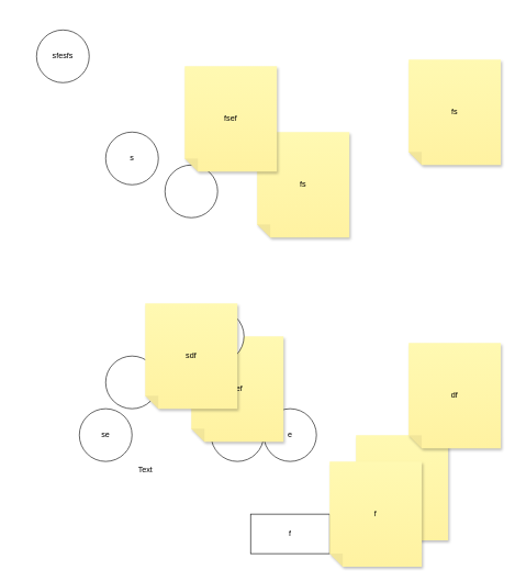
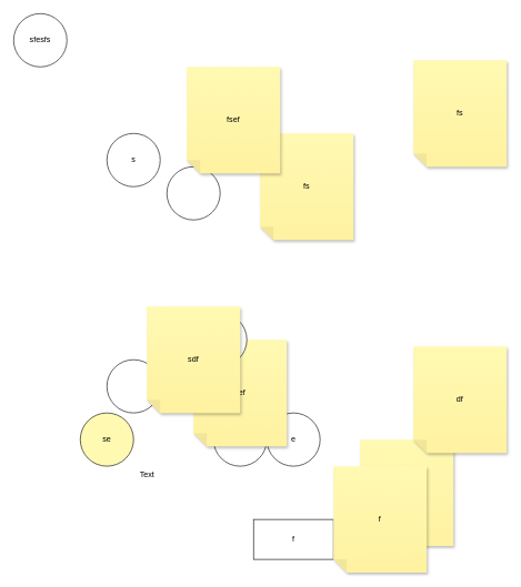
  <mxCell id="0" />
  <mxCell id="1" parent="0" />
  <mxCell id="2" value="Text" style="text;html=1;align=center;verticalAlign=middle;resizable=0;points=[];autosize=1;strokeColor=none;fillColor=none;" vertex="1" parent="1"><mxGeometry x="195" y="698" width="50" height="30" as="geometry" /></mxCell>
  <mxCell id="3" value="e" style="ellipse;whiteSpace=wrap;html=1;" vertex="1" parent="1"><mxGeometry x="400" y="620" width="80" height="80" as="geometry" /></mxCell>
  <mxCell id="4" value="e" style="ellipse;whiteSpace=wrap;html=1;" vertex="1" parent="1"><mxGeometry x="320" y="620" width="80" height="80" as="geometry" /></mxCell>
- <mxCell id="5" value="se" style="ellipse;whiteSpace=wrap;html=1;" vertex="1" parent="1"><mxGeometry x="120" y="620" width="80" height="80" as="geometry" /></mxCell>
+ <mxCell id="5" value="se" style="ellipse;whiteSpace=wrap;html=1;fillColor=#fff9b2;" vertex="1" parent="1"><mxGeometry x="120" y="620" width="80" height="80" as="geometry" /></mxCell>
  <mxCell id="6" value="" style="ellipse;whiteSpace=wrap;html=1;" vertex="1" parent="1"><mxGeometry x="160" y="540" width="80" height="80" as="geometry" /></mxCell>
  <mxCell id="7" value="sef" style="shape=note;whiteSpace=wrap;html=1;backgroundOutline=1;fontColor=#000000;darkOpacity=0.05;fillColor=#FFF9B2;strokeColor=none;fillStyle=solid;direction=west;gradientDirection=north;gradientColor=#FFF2A1;shadow=1;size=20;pointerEvents=1;" vertex="1" parent="1"><mxGeometry x="290" y="510" width="140" height="160" as="geometry" /></mxCell>
  <mxCell id="8" value="s" style="shape=note;whiteSpace=wrap;html=1;backgroundOutline=1;fontColor=#000000;darkOpacity=0.05;fillColor=#FFF9B2;strokeColor=none;fillStyle=solid;direction=west;gradientDirection=north;gradientColor=#FFF2A1;shadow=1;size=20;pointerEvents=1;" vertex="1" parent="1"><mxGeometry x="540" y="660" width="140" height="160" as="geometry" /></mxCell>
  <mxCell id="9" value="" style="ellipse;whiteSpace=wrap;html=1;" vertex="1" parent="1"><mxGeometry x="290" y="470" width="80" height="80" as="geometry" /></mxCell>
  <mxCell id="10" value="df" style="shape=note;whiteSpace=wrap;html=1;backgroundOutline=1;fontColor=#000000;darkOpacity=0.05;fillColor=#FFF9B2;strokeColor=none;fillStyle=solid;direction=west;gradientDirection=north;gradientColor=#FFF2A1;shadow=1;size=20;pointerEvents=1;" vertex="1" parent="1"><mxGeometry x="620" y="520" width="140" height="160" as="geometry" /></mxCell>
  <mxCell id="11" value="f" style="whiteSpace=wrap;html=1;" vertex="1" parent="1"><mxGeometry x="380" y="780" width="120" height="60" as="geometry" /></mxCell>
  <mxCell id="12" value="sdf" style="shape=note;whiteSpace=wrap;html=1;backgroundOutline=1;fontColor=#000000;darkOpacity=0.05;fillColor=#FFF9B2;strokeColor=none;fillStyle=solid;direction=west;gradientDirection=north;gradientColor=#FFF2A1;shadow=1;size=20;pointerEvents=1;" vertex="1" parent="1"><mxGeometry x="220" y="460" width="140" height="160" as="geometry" /></mxCell>
  <mxCell id="13" value="f" style="shape=note;whiteSpace=wrap;html=1;backgroundOutline=1;fontColor=#000000;darkOpacity=0.05;fillColor=#FFF9B2;strokeColor=none;fillStyle=solid;direction=west;gradientDirection=north;gradientColor=#FFF2A1;shadow=1;size=20;pointerEvents=1;" vertex="1" parent="1"><mxGeometry x="500" y="700" width="140" height="160" as="geometry" /></mxCell>
  <mxCell id="14" value="fs" style="shape=note;whiteSpace=wrap;html=1;backgroundOutline=1;fontColor=#000000;darkOpacity=0.05;fillColor=#FFF9B2;strokeColor=none;fillStyle=solid;direction=west;gradientDirection=north;gradientColor=#FFF2A1;shadow=1;size=20;pointerEvents=1;" vertex="1" parent="1"><mxGeometry x="390" y="200" width="140" height="160" as="geometry" /></mxCell>
  <mxCell id="15" value="" style="ellipse;whiteSpace=wrap;html=1;" vertex="1" parent="1"><mxGeometry x="250" y="250" width="80" height="80" as="geometry" /></mxCell>
  <mxCell id="16" value="s" style="ellipse;whiteSpace=wrap;html=1;" vertex="1" parent="1"><mxGeometry x="160" y="200" width="80" height="80" as="geometry" /></mxCell>
  <mxCell id="17" value="fs" style="shape=note;whiteSpace=wrap;html=1;backgroundOutline=1;fontColor=#000000;darkOpacity=0.05;fillColor=#FFF9B2;strokeColor=none;fillStyle=solid;direction=west;gradientDirection=north;gradientColor=#FFF2A1;shadow=1;size=20;pointerEvents=1;" vertex="1" parent="1"><mxGeometry x="620" y="90" width="140" height="160" as="geometry" /></mxCell>
  <mxCell id="18" value="fsef" style="shape=note;whiteSpace=wrap;html=1;backgroundOutline=1;fontColor=#000000;darkOpacity=0.05;fillColor=#FFF9B2;strokeColor=none;fillStyle=solid;direction=west;gradientDirection=north;gradientColor=#FFF2A1;shadow=1;size=20;pointerEvents=1;" vertex="1" parent="1"><mxGeometry x="280" y="100" width="140" height="160" as="geometry" /></mxCell>
- <mxCell id="19" value="sfesfs" style="ellipse;whiteSpace=wrap;html=1;" vertex="1" parent="1"><mxGeometry x="55" y="45" width="80" height="80" as="geometry" /></mxCell>
+ <mxCell id="19" value="sfesfs" style="ellipse;whiteSpace=wrap;html=1;" vertex="1" parent="1"><mxGeometry x="20" y="20" width="80" height="80" as="geometry" /></mxCell>
